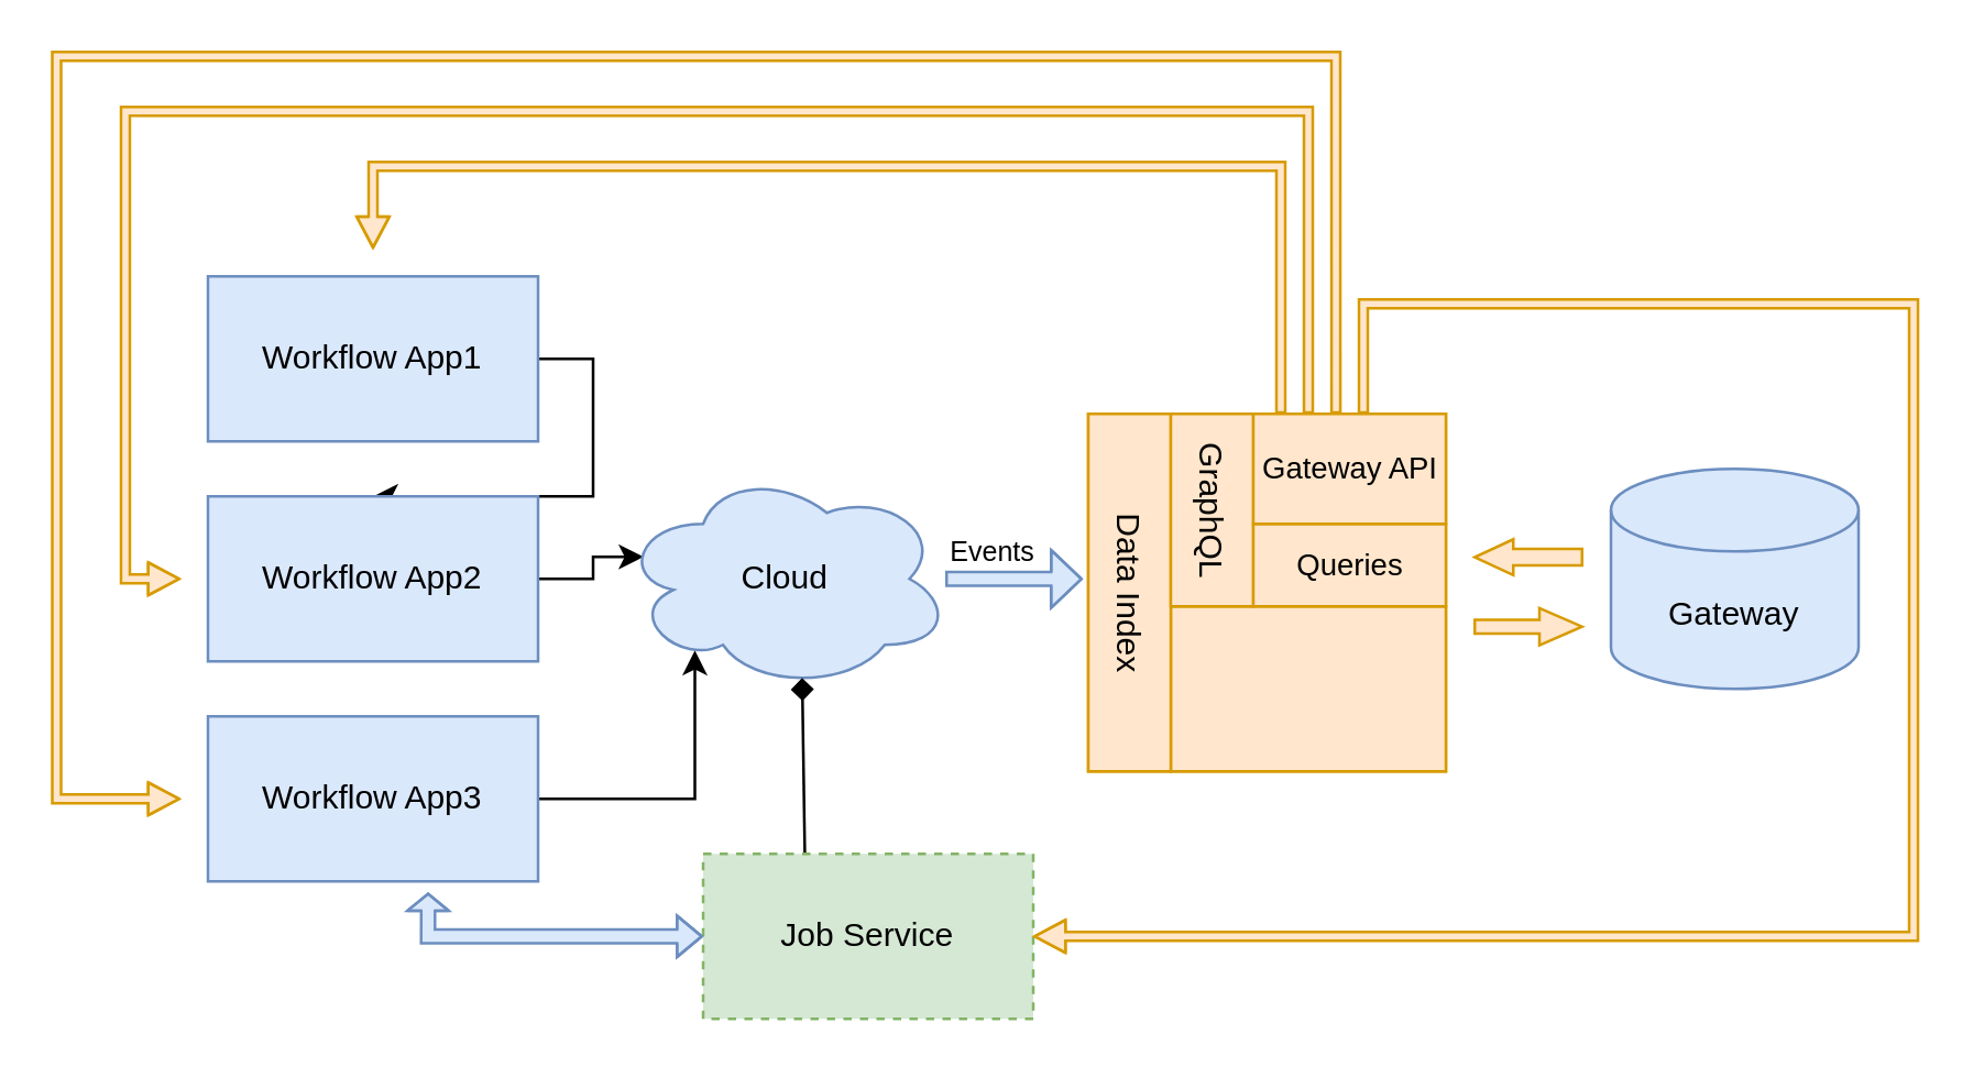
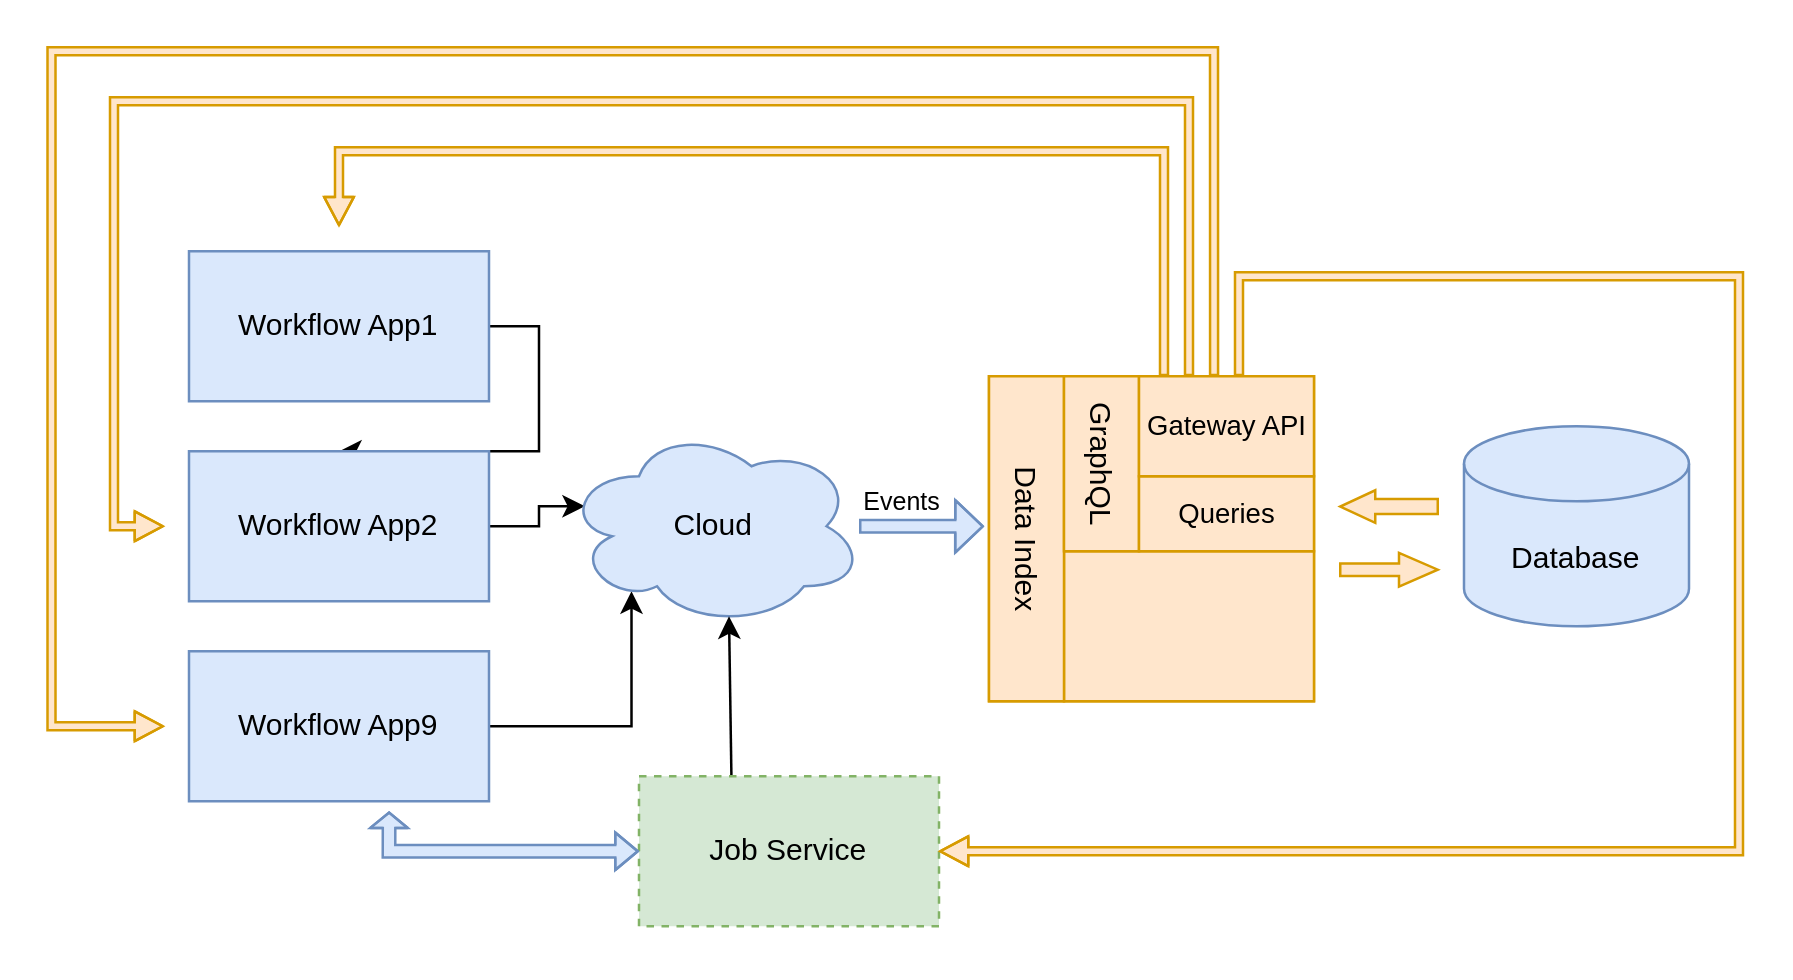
  <mxCell id="0" />
  <mxCell id="1" parent="0" />
  <mxCell id="2" style="edgeStyle=orthogonalEdgeStyle;rounded=0;orthogonalLoop=1;jettySize=auto;html=1;exitX=1;exitY=0.5;exitDx=0;exitDy=0;" edge="1" parent="1" source="3" target="5"><mxGeometry relative="1" as="geometry" /></mxCell>
  <mxCell id="3" value="Workflow App1" style="rounded=0;whiteSpace=wrap;html=1;fillColor=#dae8fc;strokeColor=#6c8ebf;" vertex="1" parent="1"><mxGeometry x="75" y="100" width="120" height="60" as="geometry" /></mxCell>
  <mxCell id="4" style="edgeStyle=orthogonalEdgeStyle;rounded=0;orthogonalLoop=1;jettySize=auto;html=1;entryX=0.07;entryY=0.4;entryDx=0;entryDy=0;entryPerimeter=0;" edge="1" parent="1" source="5" target="8"><mxGeometry relative="1" as="geometry" /></mxCell>
  <mxCell id="5" value="Workflow App2" style="rounded=0;whiteSpace=wrap;html=1;fillColor=#dae8fc;strokeColor=#6c8ebf;" vertex="1" parent="1"><mxGeometry x="75" y="180" width="120" height="60" as="geometry" /></mxCell>
  <mxCell id="6" style="edgeStyle=orthogonalEdgeStyle;rounded=0;orthogonalLoop=1;jettySize=auto;html=1;entryX=0.225;entryY=0.825;entryDx=0;entryDy=0;entryPerimeter=0;" edge="1" parent="1" source="7" target="8"><mxGeometry relative="1" as="geometry"><mxPoint x="215" y="280" as="targetPoint" /></mxGeometry></mxCell>
- <mxCell id="7" value="Workflow App3" style="rounded=0;whiteSpace=wrap;html=1;fillColor=#dae8fc;strokeColor=#6c8ebf;" vertex="1" parent="1"><mxGeometry x="75" y="260" width="120" height="60" as="geometry" /></mxCell>
+ <mxCell id="7" value="Workflow App9" style="rounded=0;whiteSpace=wrap;html=1;fillColor=#dae8fc;strokeColor=#6c8ebf;" vertex="1" parent="1"><mxGeometry x="75" y="260" width="120" height="60" as="geometry" /></mxCell>
  <mxCell id="8" value="Cloud" style="ellipse;shape=cloud;whiteSpace=wrap;html=1;fillColor=#dae8fc;strokeColor=#6c8ebf;" vertex="1" parent="1"><mxGeometry x="225" y="170" width="120" height="80" as="geometry" /></mxCell>
  <mxCell id="9" value="Job Service" style="rounded=0;whiteSpace=wrap;html=1;fillColor=#d5e8d4;strokeColor=#82b366;dashed=1;" vertex="1" parent="1"><mxGeometry x="255" y="310" width="120" height="60" as="geometry" /></mxCell>
  <mxCell id="10" value="" style="shape=flexArrow;endArrow=classic;startArrow=classic;html=1;rounded=0;entryX=0;entryY=0.5;entryDx=0;entryDy=0;startWidth=9;startSize=1.72;endWidth=9;endSize=2.665;width=5;exitX=0.667;exitY=1.067;exitDx=0;exitDy=0;exitPerimeter=0;fillColor=#dae8fc;strokeColor=#6c8ebf;" edge="1" parent="1" source="7" target="9"><mxGeometry width="100" height="100" relative="1" as="geometry"><mxPoint x="155" y="330" as="sourcePoint" /><mxPoint x="365" y="330" as="targetPoint" /><Array as="points"><mxPoint x="155" y="340" /><mxPoint x="215" y="340" /></Array></mxGeometry></mxCell>
- <mxCell id="11" value="" style="endArrow=diamond;html=1;rounded=0;exitX=0.308;exitY=-0.008;exitDx=0;exitDy=0;entryX=0.55;entryY=0.95;entryDx=0;entryDy=0;entryPerimeter=0;exitPerimeter=0;" edge="1" parent="1" source="9" target="8"><mxGeometry width="50" height="50" relative="1" as="geometry"><mxPoint x="315" y="300" as="sourcePoint" /><mxPoint x="365" y="250" as="targetPoint" /></mxGeometry></mxCell>
+ <mxCell id="11" value="" style="endArrow=classic;html=1;rounded=0;exitX=0.308;exitY=-0.008;exitDx=0;exitDy=0;entryX=0.55;entryY=0.95;entryDx=0;entryDy=0;entryPerimeter=0;exitPerimeter=0;" edge="1" parent="1" source="9" target="8"><mxGeometry width="50" height="50" relative="1" as="geometry"><mxPoint x="315" y="300" as="sourcePoint" /><mxPoint x="365" y="250" as="targetPoint" /></mxGeometry></mxCell>
  <mxCell id="12" value="" style="whiteSpace=wrap;html=1;aspect=fixed;fillColor=#ffe6cc;strokeColor=#d79b00;" vertex="1" parent="1"><mxGeometry x="395" y="150" width="130" height="130" as="geometry" /></mxCell>
  <mxCell id="13" value="" style="rounded=0;whiteSpace=wrap;html=1;fillColor=#ffe6cc;strokeColor=#d79b00;" vertex="1" parent="1"><mxGeometry x="425" y="220" width="100" height="60" as="geometry" /></mxCell>
  <mxCell id="14" value="" style="rounded=0;whiteSpace=wrap;html=1;direction=west;fillColor=#ffe6cc;strokeColor=#d79b00;" vertex="1" parent="1"><mxGeometry x="395" y="150" width="30" height="130" as="geometry" /></mxCell>
  <mxCell id="15" value="" style="rounded=0;whiteSpace=wrap;html=1;fillColor=#ffe6cc;strokeColor=#d79b00;" vertex="1" parent="1"><mxGeometry x="425" y="150" width="30" height="70" as="geometry" /></mxCell>
  <mxCell id="16" value="" style="rounded=0;whiteSpace=wrap;html=1;fillColor=#ffe6cc;strokeColor=#d79b00;" vertex="1" parent="1"><mxGeometry x="455" y="190" width="70" height="30" as="geometry" /></mxCell>
  <mxCell id="17" value="" style="rounded=0;whiteSpace=wrap;html=1;fillColor=#ffe6cc;strokeColor=#d79b00;" vertex="1" parent="1"><mxGeometry x="455" y="150" width="70" height="40" as="geometry" /></mxCell>
  <mxCell id="18" value="Data Index" style="text;html=1;align=center;verticalAlign=middle;resizable=0;points=[];autosize=1;rotation=90;" vertex="1" parent="1"><mxGeometry x="370" y="200" width="80" height="30" as="geometry" /></mxCell>
  <mxCell id="19" value="GraphQL" style="text;html=1;align=center;verticalAlign=middle;resizable=0;points=[];autosize=1;rotation=90;" vertex="1" parent="1"><mxGeometry x="405" y="170" width="70" height="30" as="geometry" /></mxCell>
  <mxCell id="20" value="&lt;font style=&quot;font-size: 11px;&quot;&gt;Gateway API&lt;/font&gt;" style="text;html=1;align=center;verticalAlign=middle;resizable=0;points=[];autosize=1;" vertex="1" parent="1"><mxGeometry x="445" y="155" width="90" height="30" as="geometry" /></mxCell>
  <mxCell id="21" value="&lt;font style=&quot;font-size: 11px;&quot;&gt;Queries&lt;/font&gt;" style="text;html=1;align=center;verticalAlign=middle;resizable=0;points=[];autosize=1;" vertex="1" parent="1"><mxGeometry x="460" y="190" width="60" height="30" as="geometry" /></mxCell>
- <mxCell id="22" value="Gateway" style="shape=cylinder3;whiteSpace=wrap;html=1;boundedLbl=1;backgroundOutline=1;size=15;fillColor=#dae8fc;strokeColor=#6c8ebf;" vertex="1" parent="1"><mxGeometry x="585" y="170" width="90" height="80" as="geometry" /></mxCell>
+ <mxCell id="22" value="Database" style="shape=cylinder3;whiteSpace=wrap;html=1;boundedLbl=1;backgroundOutline=1;size=15;fillColor=#dae8fc;strokeColor=#6c8ebf;" vertex="1" parent="1"><mxGeometry x="585" y="170" width="90" height="80" as="geometry" /></mxCell>
  <mxCell id="23" value="" style="shape=flexArrow;endArrow=classic;html=1;rounded=0;width=3.2;endSize=3.4;endWidth=7.68;fillColor=#ffe6cc;strokeColor=#d79b00;" edge="1" parent="1"><mxGeometry width="50" height="50" relative="1" as="geometry"><mxPoint x="465" y="150" as="sourcePoint" /><mxPoint x="135" y="90" as="targetPoint" /><Array as="points"><mxPoint x="465" y="60" /><mxPoint x="295" y="60" /><mxPoint x="135" y="60" /></Array></mxGeometry></mxCell>
  <mxCell id="24" value="" style="shape=flexArrow;endArrow=classic;html=1;rounded=0;width=3.2;endSize=3.4;endWidth=7.68;fillColor=#ffe6cc;strokeColor=#d79b00;" edge="1" parent="1"><mxGeometry width="50" height="50" relative="1" as="geometry"><mxPoint x="475" y="150" as="sourcePoint" /><mxPoint x="65" y="210" as="targetPoint" /><Array as="points"><mxPoint x="475" y="40" /><mxPoint x="303" y="40" /><mxPoint x="45" y="40" /><mxPoint x="45" y="210" /></Array></mxGeometry></mxCell>
  <mxCell id="25" value="" style="shape=flexArrow;endArrow=classic;html=1;rounded=0;width=3.2;endSize=3.4;endWidth=7.68;fillColor=#ffe6cc;strokeColor=#d79b00;exitX=0.429;exitY=0;exitDx=0;exitDy=0;exitPerimeter=0;" edge="1" parent="1" source="17"><mxGeometry width="50" height="50" relative="1" as="geometry"><mxPoint x="485" y="140" as="sourcePoint" /><mxPoint x="65" y="290" as="targetPoint" /><Array as="points"><mxPoint x="485" y="20" /><mxPoint x="278" y="20" /><mxPoint x="20" y="20" /><mxPoint x="20" y="290" /></Array></mxGeometry></mxCell>
  <mxCell id="26" value="" style="shape=flexArrow;endArrow=classic;html=1;rounded=0;width=3.2;endSize=3.4;endWidth=7.68;fillColor=#ffe6cc;strokeColor=#d79b00;entryX=1;entryY=0.5;entryDx=0;entryDy=0;" edge="1" parent="1" target="9"><mxGeometry width="50" height="50" relative="1" as="geometry"><mxPoint x="495" y="150" as="sourcePoint" /><mxPoint x="75" y="300" as="targetPoint" /><Array as="points"><mxPoint x="495" y="110" /><mxPoint x="565" y="110" /><mxPoint x="695" y="110" /><mxPoint x="695" y="230" /><mxPoint x="695" y="340" /></Array></mxGeometry></mxCell>
  <mxCell id="27" value="" style="shape=flexArrow;endArrow=classic;html=1;rounded=0;entryX=0.438;entryY=1;entryDx=0;entryDy=0;entryPerimeter=0;endWidth=15;endSize=3.335;width=5;fillColor=#dae8fc;strokeColor=#6c8ebf;" edge="1" parent="1"><mxGeometry width="50" height="50" relative="1" as="geometry"><mxPoint x="343" y="210" as="sourcePoint" /><mxPoint x="393" y="210.04" as="targetPoint" /><Array as="points"><mxPoint x="363" y="210" /></Array></mxGeometry></mxCell>
  <mxCell id="28" value="&lt;font style=&quot;font-size: 10px;&quot;&gt;Events&lt;/font&gt;" style="text;html=1;align=center;verticalAlign=middle;resizable=0;points=[];autosize=1;strokeColor=none;fillColor=none;" vertex="1" parent="1"><mxGeometry x="335" y="185" width="50" height="30" as="geometry" /></mxCell>
  <mxCell id="29" value="" style="shape=flexArrow;endArrow=classic;html=1;rounded=0;endWidth=7.5;endSize=4.835;width=5;fillColor=#ffe6cc;strokeColor=#d79b00;" edge="1" parent="1"><mxGeometry width="50" height="50" relative="1" as="geometry"><mxPoint x="535" y="227.38" as="sourcePoint" /><mxPoint x="575" y="227.38" as="targetPoint" /><Array as="points"><mxPoint x="535" y="227.38" /></Array></mxGeometry></mxCell>
  <mxCell id="30" value="" style="shape=flexArrow;endArrow=classic;html=1;rounded=0;endWidth=6;endSize=4.335;width=6;fillColor=#ffe6cc;strokeColor=#d79b00;" edge="1" parent="1"><mxGeometry width="50" height="50" relative="1" as="geometry"><mxPoint x="575" y="202.13" as="sourcePoint" /><mxPoint x="535" y="202.13" as="targetPoint" /><Array as="points" /></mxGeometry></mxCell>
